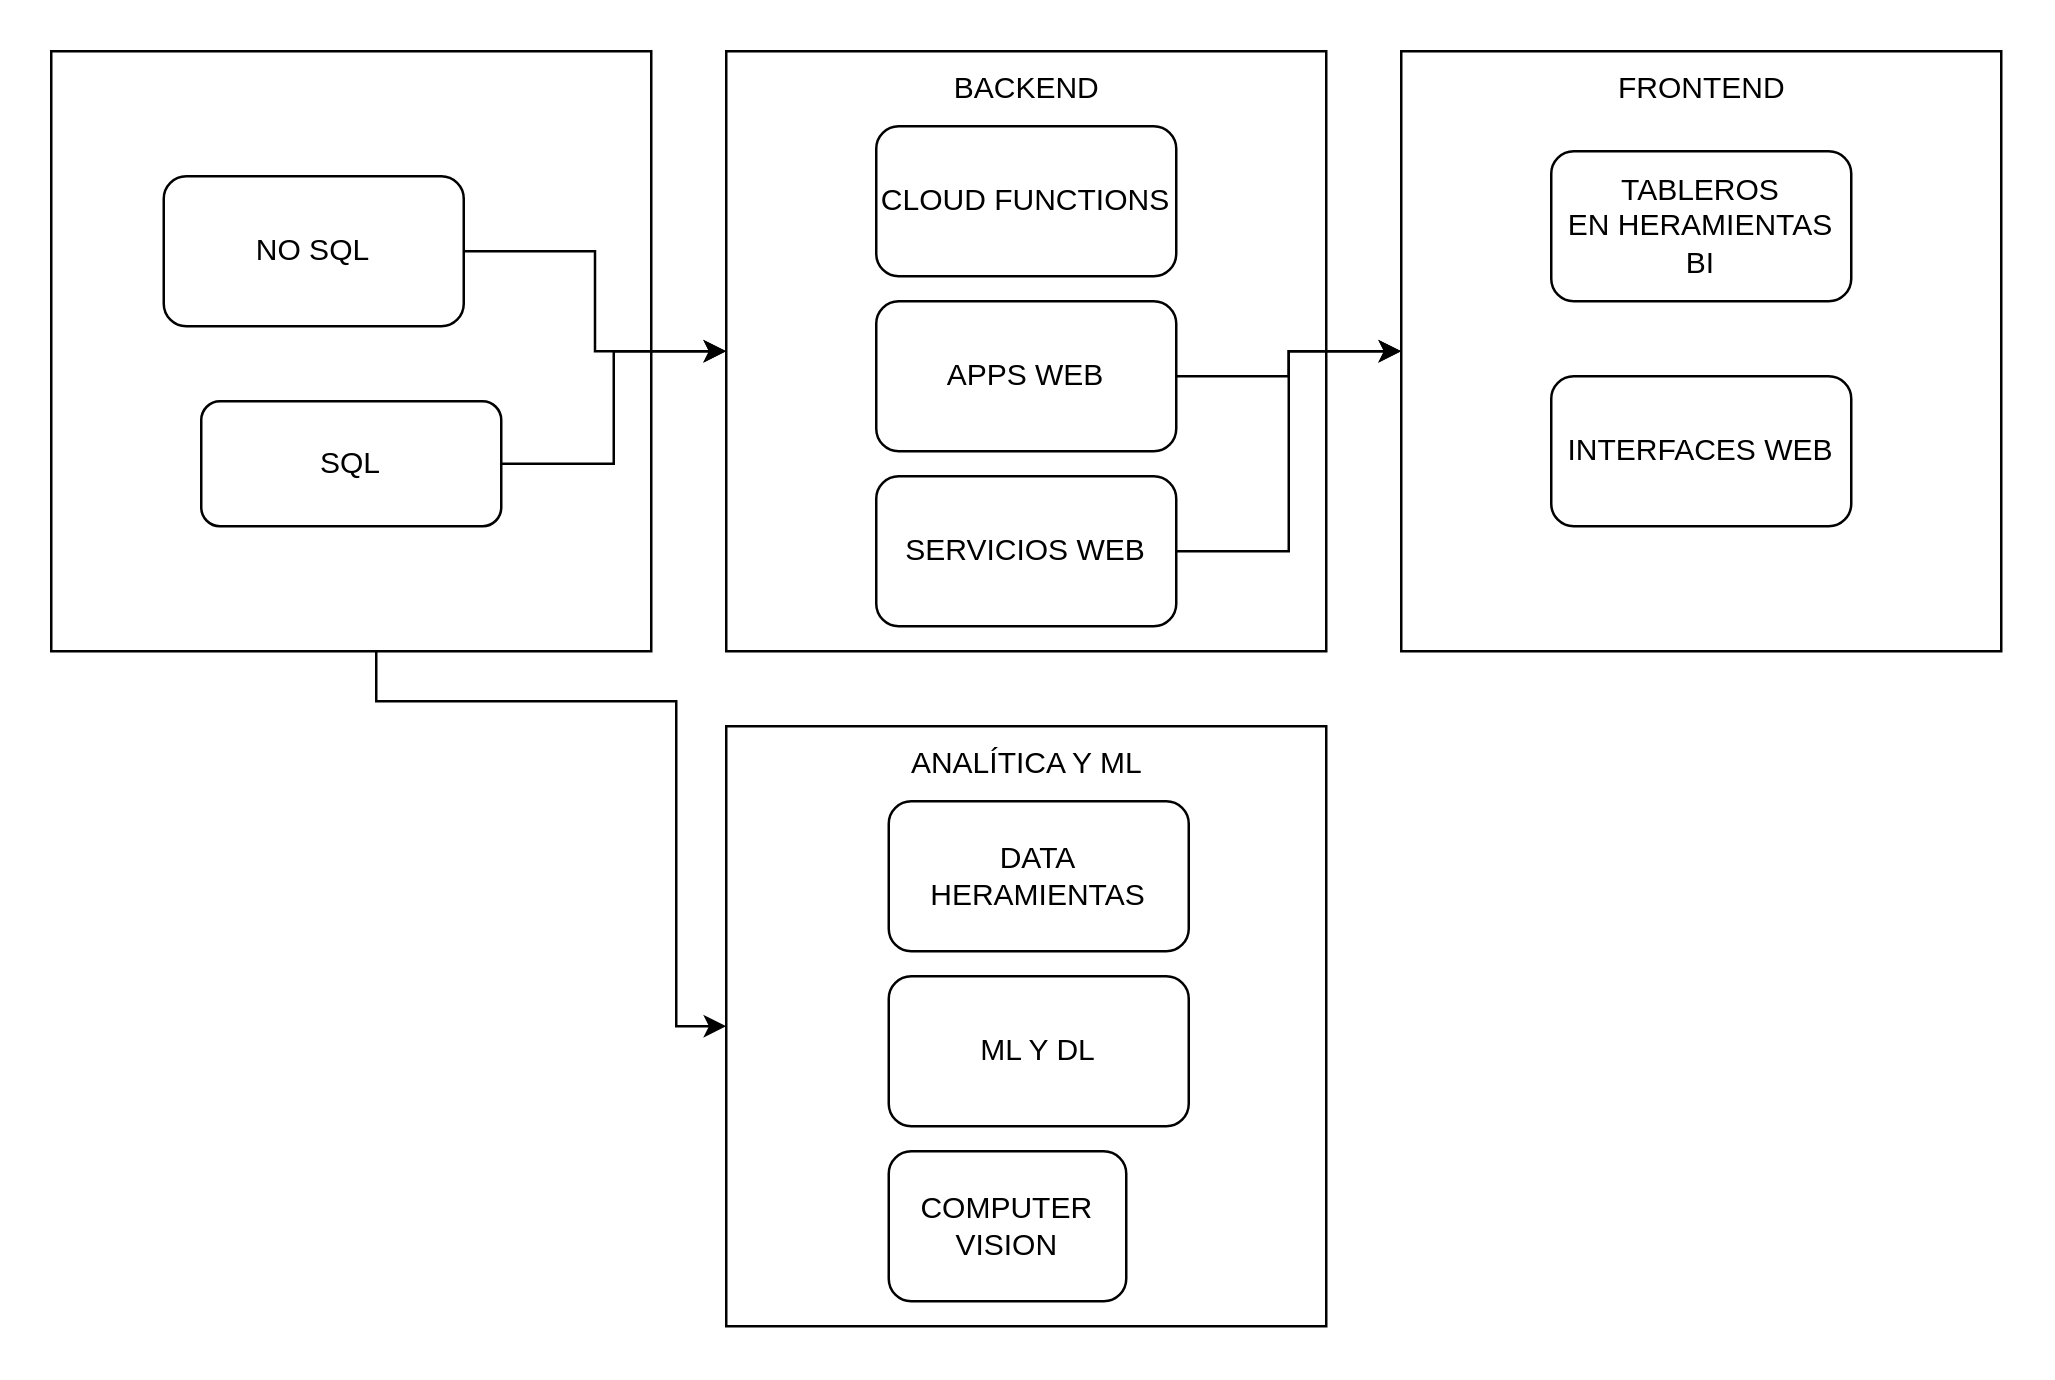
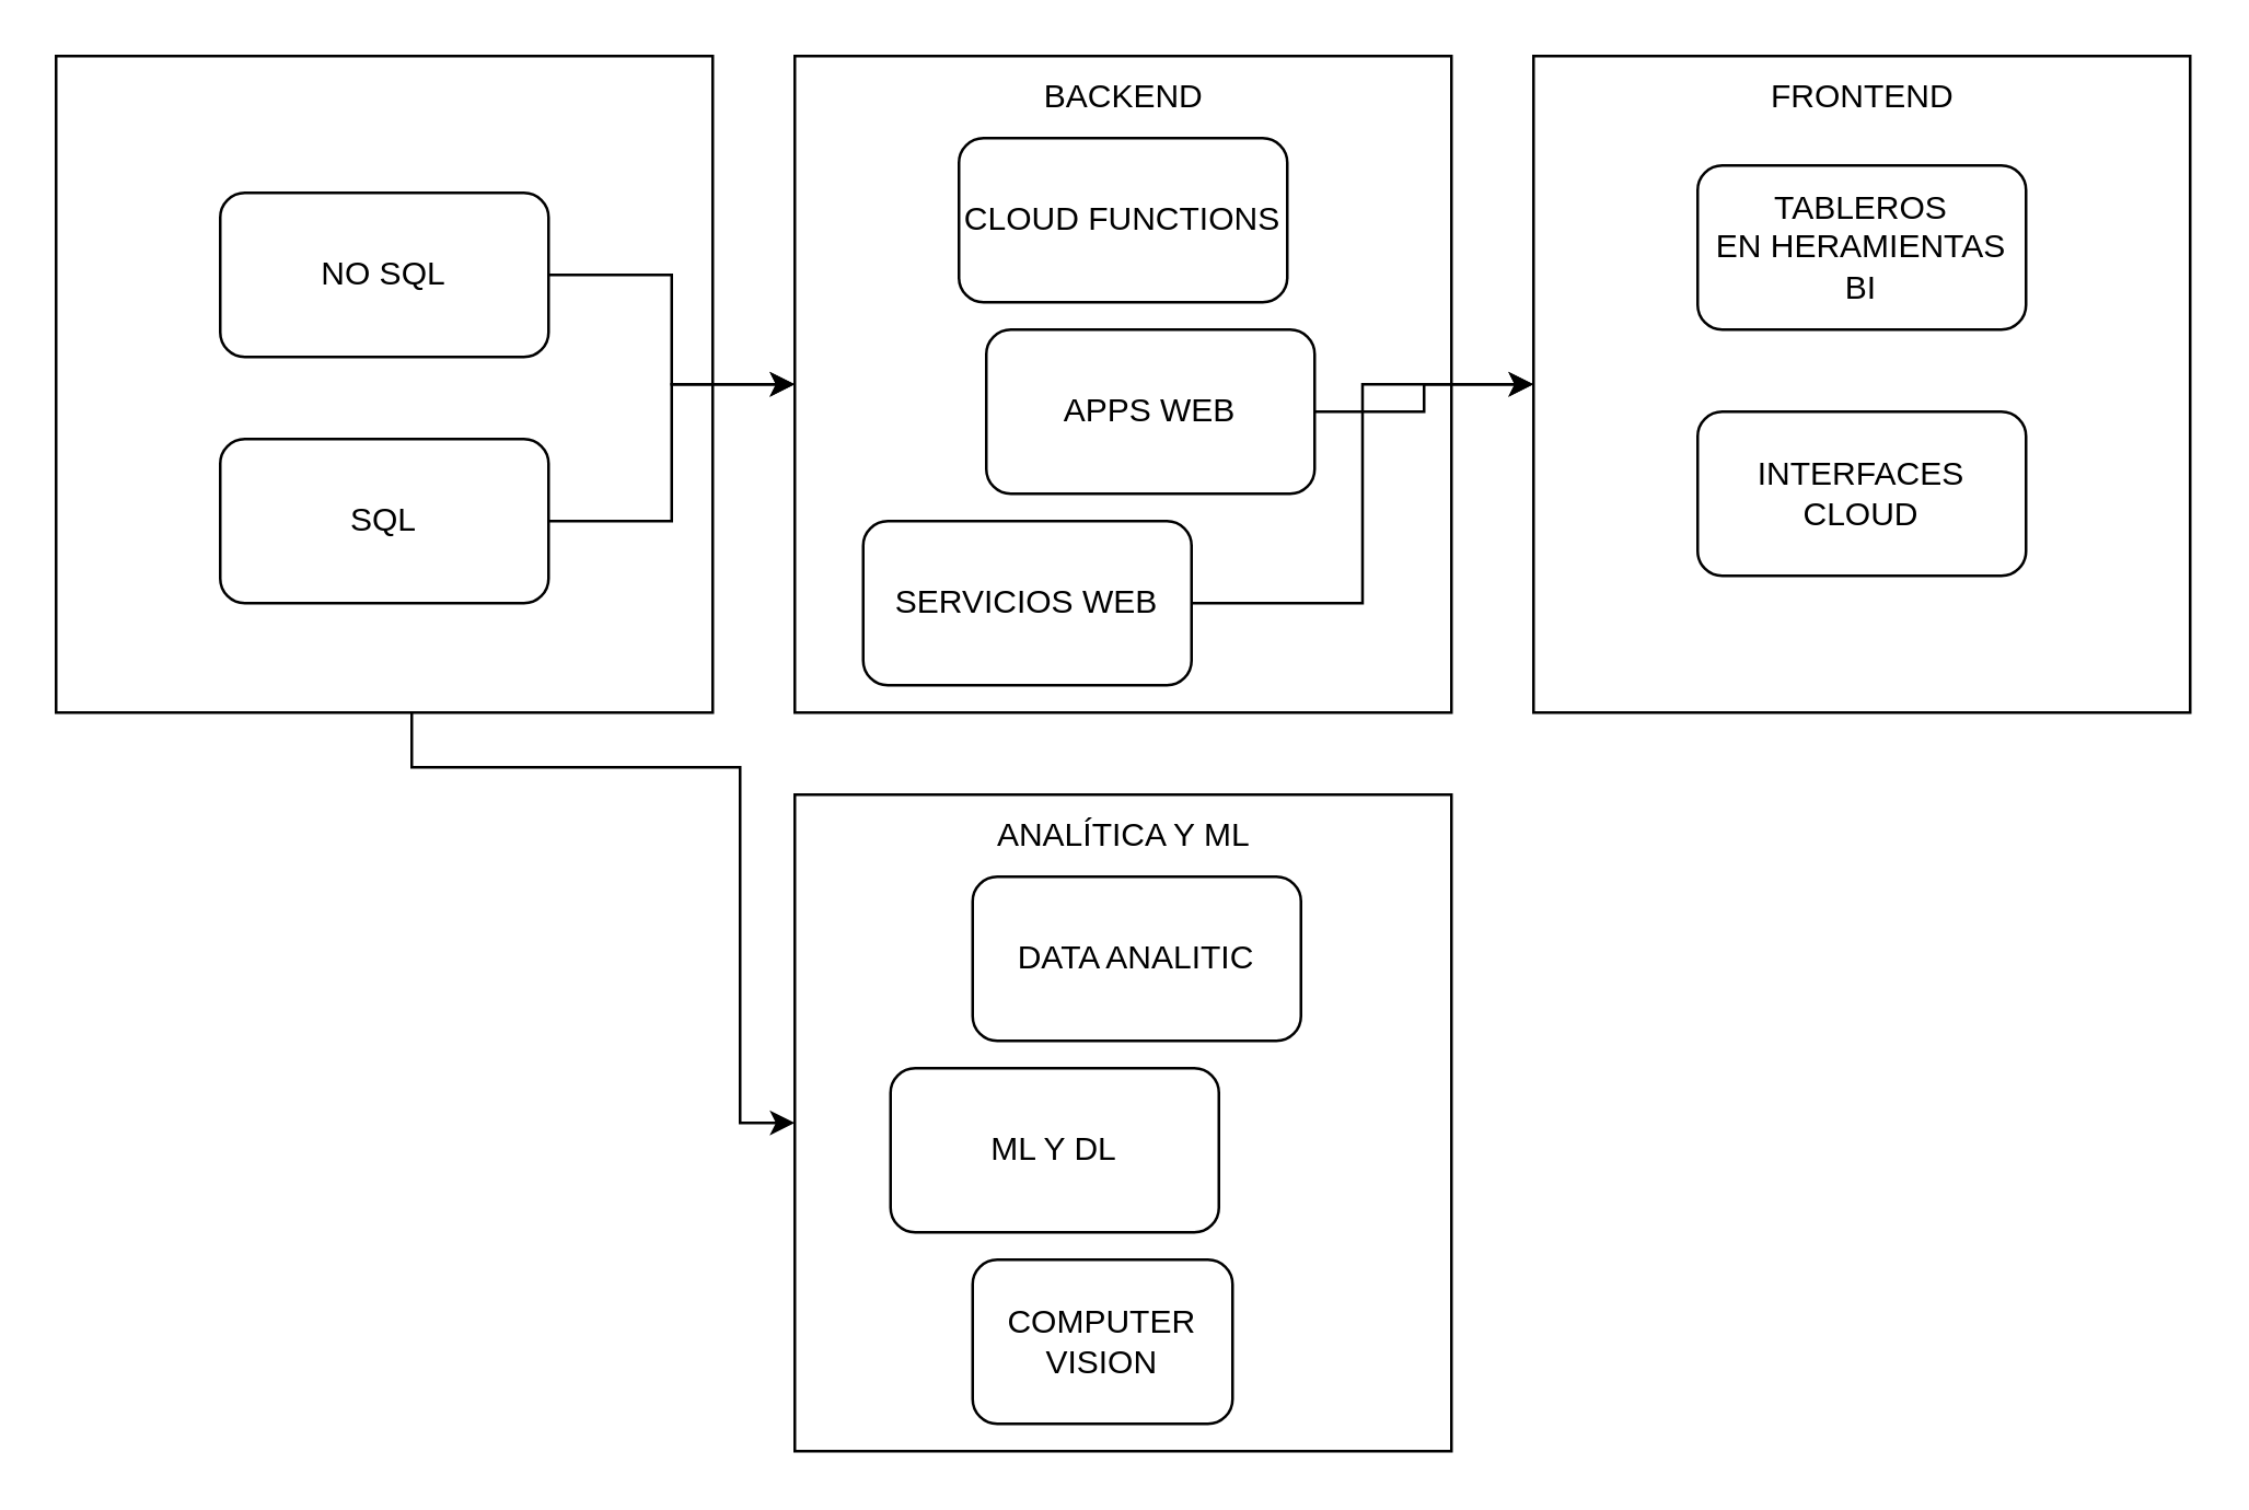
  <mxCell id="0" />
  <mxCell id="1" parent="0" />
  <mxCell id="2" value="" style="group" vertex="1" connectable="0" parent="1"><mxGeometry x="290" y="20" width="240" height="240" as="geometry" /></mxCell>
  <mxCell id="3" value="" style="group" vertex="1" connectable="0" parent="2"><mxGeometry width="240" height="240" as="geometry" /></mxCell>
  <mxCell id="4" value="" style="whiteSpace=wrap;html=1;aspect=fixed;align=center;" vertex="1" parent="3"><mxGeometry width="240" height="240" as="geometry" /></mxCell>
  <mxCell id="5" value="BACKEND" style="text;html=1;align=center;verticalAlign=middle;resizable=0;points=[];autosize=1;strokeColor=none;fillColor=none;" vertex="1" parent="3"><mxGeometry x="80" width="80" height="30" as="geometry" /></mxCell>
- <mxCell id="6" value="SERVICIOS WEB" style="rounded=1;whiteSpace=wrap;html=1;" vertex="1" parent="3"><mxGeometry x="60" y="170" width="120" height="60" as="geometry" /></mxCell>
- <mxCell id="7" value="APPS WEB" style="rounded=1;whiteSpace=wrap;html=1;" vertex="1" parent="3"><mxGeometry x="60" y="100" width="120" height="60" as="geometry" /></mxCell>
+ <mxCell id="6" value="SERVICIOS WEB" style="rounded=1;whiteSpace=wrap;html=1;" vertex="1" parent="3"><mxGeometry x="25" y="170" width="120" height="60" as="geometry" /></mxCell>
+ <mxCell id="7" value="APPS WEB" style="rounded=1;whiteSpace=wrap;html=1;" vertex="1" parent="3"><mxGeometry x="70" y="100" width="120" height="60" as="geometry" /></mxCell>
  <mxCell id="8" value="CLOUD FUNCTIONS" style="rounded=1;whiteSpace=wrap;html=1;" vertex="1" parent="3"><mxGeometry x="60" y="30" width="120" height="60" as="geometry" /></mxCell>
  <mxCell id="9" value="" style="group" vertex="1" connectable="0" parent="1"><mxGeometry x="560" y="20" width="240" height="240" as="geometry" /></mxCell>
  <mxCell id="10" value="" style="group" vertex="1" connectable="0" parent="9"><mxGeometry width="240" height="240" as="geometry" /></mxCell>
  <mxCell id="11" value="" style="whiteSpace=wrap;html=1;aspect=fixed;align=center;" vertex="1" parent="10"><mxGeometry width="240" height="240" as="geometry" /></mxCell>
  <mxCell id="12" value="FRONTEND" style="text;html=1;align=center;verticalAlign=middle;resizable=0;points=[];autosize=1;strokeColor=none;fillColor=none;" vertex="1" parent="10"><mxGeometry x="75" width="90" height="30" as="geometry" /></mxCell>
  <mxCell id="13" value="&lt;div&gt;TABLEROS&lt;/div&gt;&lt;div&gt;EN HERAMIENTAS BI&lt;br&gt;&lt;/div&gt;" style="rounded=1;whiteSpace=wrap;html=1;" vertex="1" parent="10"><mxGeometry x="60" y="40" width="120" height="60" as="geometry" /></mxCell>
- <mxCell id="14" value="INTERFACES WEB" style="rounded=1;whiteSpace=wrap;html=1;" vertex="1" parent="10"><mxGeometry x="60" y="130" width="120" height="60" as="geometry" /></mxCell>
+ <mxCell id="14" value="INTERFACES CLOUD" style="rounded=1;whiteSpace=wrap;html=1;" vertex="1" parent="10"><mxGeometry x="60" y="130" width="120" height="60" as="geometry" /></mxCell>
  <mxCell id="15" value="" style="group" vertex="1" connectable="0" parent="1"><mxGeometry x="20" y="20" width="240" height="240" as="geometry" /></mxCell>
  <mxCell id="16" value="" style="group" vertex="1" connectable="0" parent="15"><mxGeometry width="240" height="240" as="geometry" /></mxCell>
  <mxCell id="17" value="" style="whiteSpace=wrap;html=1;aspect=fixed;align=center;" vertex="1" parent="16"><mxGeometry width="240" height="240" as="geometry" /></mxCell>
- <mxCell id="18" value="SQL" style="rounded=1;whiteSpace=wrap;html=1;" vertex="1" parent="16"><mxGeometry x="60" y="140" width="120" height="50" as="geometry" /></mxCell>
- <mxCell id="19" value="NO SQL" style="rounded=1;whiteSpace=wrap;html=1;" vertex="1" parent="16"><mxGeometry x="45" y="50" width="120" height="60" as="geometry" /></mxCell>
+ <mxCell id="18" value="SQL" style="rounded=1;whiteSpace=wrap;html=1;" vertex="1" parent="16"><mxGeometry x="60" y="140" width="120" height="60" as="geometry" /></mxCell>
+ <mxCell id="19" value="NO SQL" style="rounded=1;whiteSpace=wrap;html=1;" vertex="1" parent="16"><mxGeometry x="60" y="50" width="120" height="60" as="geometry" /></mxCell>
  <mxCell id="20" value="" style="group" vertex="1" connectable="0" parent="1"><mxGeometry x="290" y="290" width="240" height="240" as="geometry" /></mxCell>
  <mxCell id="21" value="" style="whiteSpace=wrap;html=1;aspect=fixed;align=center;" vertex="1" parent="20"><mxGeometry width="240" height="240" as="geometry" /></mxCell>
  <mxCell id="22" value="ANALÍTICA Y ML" style="text;html=1;align=center;verticalAlign=middle;resizable=0;points=[];autosize=1;strokeColor=none;fillColor=none;" vertex="1" parent="20"><mxGeometry x="65" width="110" height="30" as="geometry" /></mxCell>
  <mxCell id="23" value="COMPUTER VISION" style="rounded=1;whiteSpace=wrap;html=1;" vertex="1" parent="20"><mxGeometry x="65" y="170" width="95" height="60" as="geometry" /></mxCell>
- <mxCell id="24" value="ML Y DL" style="rounded=1;whiteSpace=wrap;html=1;" vertex="1" parent="20"><mxGeometry x="65" y="100" width="120" height="60" as="geometry" /></mxCell>
- <mxCell id="25" value="DATA HERAMIENTAS" style="rounded=1;whiteSpace=wrap;html=1;" vertex="1" parent="20"><mxGeometry x="65" y="30" width="120" height="60" as="geometry" /></mxCell>
+ <mxCell id="24" value="ML Y DL" style="rounded=1;whiteSpace=wrap;html=1;" vertex="1" parent="20"><mxGeometry x="35" y="100" width="120" height="60" as="geometry" /></mxCell>
+ <mxCell id="25" value="DATA ANALITIC" style="rounded=1;whiteSpace=wrap;html=1;" vertex="1" parent="20"><mxGeometry x="65" y="30" width="120" height="60" as="geometry" /></mxCell>
  <mxCell id="26" value="" style="edgeStyle=orthogonalEdgeStyle;rounded=0;orthogonalLoop=1;jettySize=auto;html=1;" edge="1" parent="1" source="6" target="11"><mxGeometry relative="1" as="geometry" /></mxCell>
  <mxCell id="27" value="" style="edgeStyle=orthogonalEdgeStyle;rounded=0;orthogonalLoop=1;jettySize=auto;html=1;" edge="1" parent="1" source="7" target="11"><mxGeometry relative="1" as="geometry" /></mxCell>
  <mxCell id="28" value="" style="edgeStyle=orthogonalEdgeStyle;rounded=0;orthogonalLoop=1;jettySize=auto;html=1;" edge="1" parent="1" source="18" target="4"><mxGeometry relative="1" as="geometry" /></mxCell>
  <mxCell id="29" value="" style="edgeStyle=orthogonalEdgeStyle;rounded=0;orthogonalLoop=1;jettySize=auto;html=1;" edge="1" parent="1" source="19" target="4"><mxGeometry relative="1" as="geometry" /></mxCell>
  <mxCell id="30" value="" style="edgeStyle=orthogonalEdgeStyle;rounded=0;orthogonalLoop=1;jettySize=auto;html=1;entryX=0;entryY=0.5;entryDx=0;entryDy=0;" edge="1" parent="1" source="17" target="21"><mxGeometry relative="1" as="geometry"><mxPoint x="180" y="410" as="targetPoint" /><Array as="points"><mxPoint x="150" y="280" /><mxPoint x="270" y="280" /><mxPoint x="270" y="410" /></Array></mxGeometry></mxCell>
